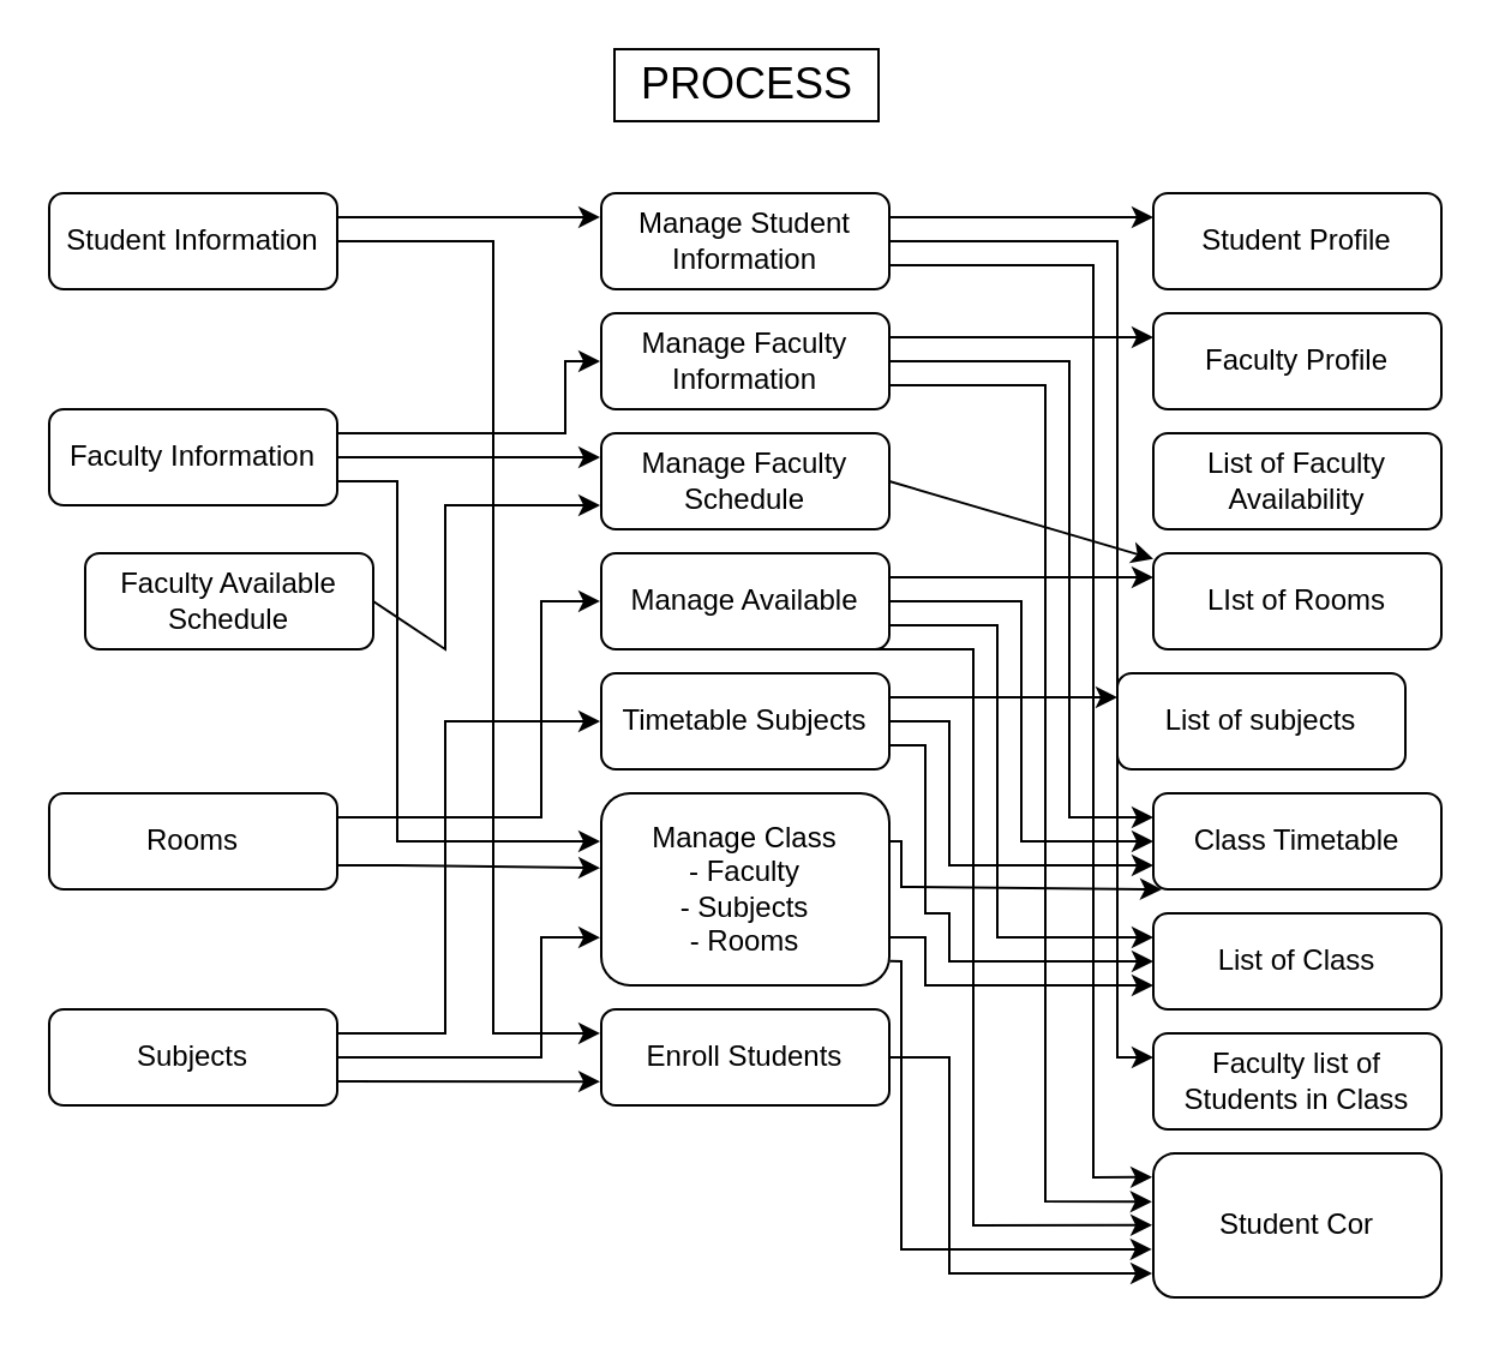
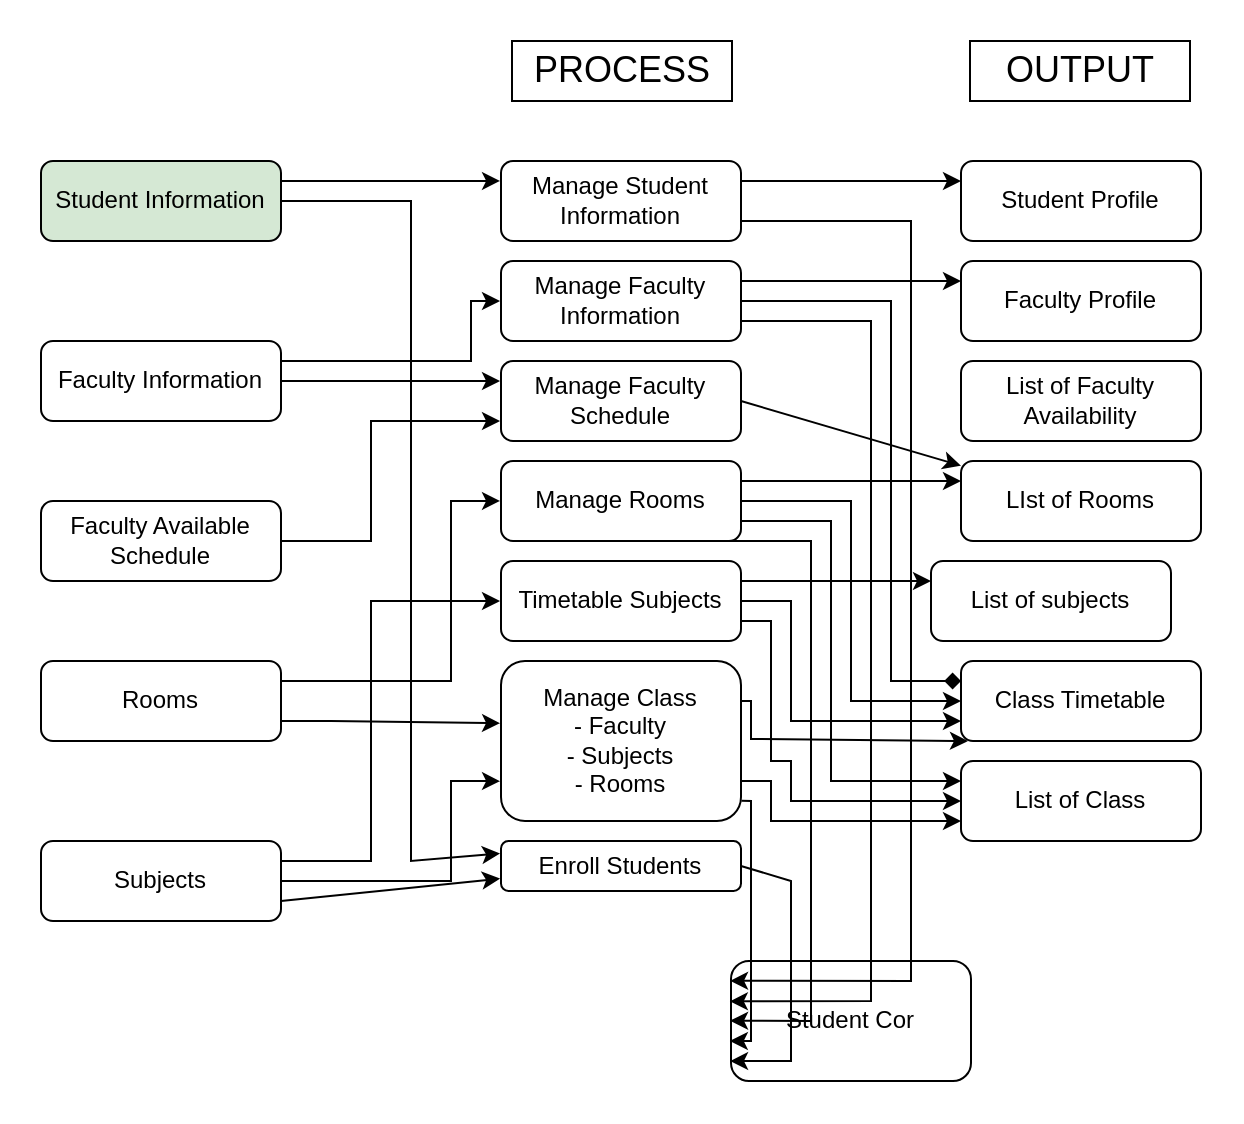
  <mxCell id="0" />
  <mxCell id="1" parent="0" />
- <mxCell id="2" value="&lt;p align=&quot;center&quot; class=&quot;MsoNormal&quot;&gt;Student Information&lt;/p&gt;" style="rounded=1;whiteSpace=wrap;html=1;" vertex="1" parent="1"><mxGeometry x="20" y="80" width="120" height="40" as="geometry" /></mxCell>
+ <mxCell id="2" value="&lt;p align=&quot;center&quot; class=&quot;MsoNormal&quot;&gt;Student Information&lt;/p&gt;" style="rounded=1;whiteSpace=wrap;html=1;fillColor=#d5e8d4;" vertex="1" parent="1"><mxGeometry x="20" y="80" width="120" height="40" as="geometry" /></mxCell>
  <mxCell id="3" value="&lt;p align=&quot;center&quot; class=&quot;MsoNormal&quot;&gt;Faculty Information&lt;/p&gt;" style="rounded=1;whiteSpace=wrap;html=1;" vertex="1" parent="1"><mxGeometry x="20" y="170" width="120" height="40" as="geometry" /></mxCell>
  <mxCell id="4" value="&lt;p align=&quot;center&quot; class=&quot;MsoNormal&quot;&gt;Subjects&lt;/p&gt;" style="rounded=1;whiteSpace=wrap;html=1;" vertex="1" parent="1"><mxGeometry x="20" y="420" width="120" height="40" as="geometry" /></mxCell>
- <mxCell id="5" value="&lt;p align=&quot;center&quot; class=&quot;MsoNormal&quot;&gt;Faculty Available Schedule&lt;/p&gt;" style="rounded=1;whiteSpace=wrap;html=1;" vertex="1" parent="1"><mxGeometry x="35" y="230" width="120" height="40" as="geometry" /></mxCell>
+ <mxCell id="5" value="&lt;p align=&quot;center&quot; class=&quot;MsoNormal&quot;&gt;Faculty Available Schedule&lt;/p&gt;" style="rounded=1;whiteSpace=wrap;html=1;" vertex="1" parent="1"><mxGeometry x="20" y="250" width="120" height="40" as="geometry" /></mxCell>
  <mxCell id="6" value="&lt;p align=&quot;center&quot; class=&quot;MsoNormal&quot;&gt;Rooms&lt;/p&gt;" style="rounded=1;whiteSpace=wrap;html=1;" vertex="1" parent="1"><mxGeometry x="20" y="330" width="120" height="40" as="geometry" /></mxCell>
  <mxCell id="7" value="&lt;p align=&quot;center&quot; class=&quot;MsoNormal&quot;&gt;Manage Student Information&lt;/p&gt;" style="rounded=1;whiteSpace=wrap;html=1;" vertex="1" parent="1"><mxGeometry x="250" y="80" width="120" height="40" as="geometry" /></mxCell>
  <mxCell id="8" value="&lt;p align=&quot;center&quot; class=&quot;MsoNormal&quot;&gt;Manage Faculty Information&lt;/p&gt;" style="rounded=1;whiteSpace=wrap;html=1;" vertex="1" parent="1"><mxGeometry x="250" y="130" width="120" height="40" as="geometry" /></mxCell>
  <mxCell id="9" value="&lt;p align=&quot;center&quot; class=&quot;MsoNormal&quot;&gt;Manage Faculty Schedule&lt;/p&gt;" style="rounded=1;whiteSpace=wrap;html=1;" vertex="1" parent="1"><mxGeometry x="250" y="180" width="120" height="40" as="geometry" /></mxCell>
  <mxCell id="10" value="&lt;p align=&quot;center&quot; class=&quot;MsoNormal&quot;&gt;Manage Class&lt;br&gt;- Faculty&lt;br&gt;- Subjects&lt;br&gt;- Rooms&lt;/p&gt;" style="rounded=1;whiteSpace=wrap;html=1;" vertex="1" parent="1"><mxGeometry x="250" y="330" width="120" height="80" as="geometry" /></mxCell>
- <mxCell id="11" value="&lt;p align=&quot;center&quot; class=&quot;MsoNormal&quot;&gt;Enroll Students&lt;/p&gt;" style="rounded=1;whiteSpace=wrap;html=1;" vertex="1" parent="1"><mxGeometry x="250" y="420" width="120" height="40" as="geometry" /></mxCell>
- <mxCell id="12" value="&lt;p align=&quot;center&quot; class=&quot;MsoNormal&quot;&gt;Manage Available&lt;/p&gt;" style="rounded=1;whiteSpace=wrap;html=1;" vertex="1" parent="1"><mxGeometry x="250" y="230" width="120" height="40" as="geometry" /></mxCell>
+ <mxCell id="11" value="&lt;p align=&quot;center&quot; class=&quot;MsoNormal&quot;&gt;Enroll Students&lt;/p&gt;" style="rounded=1;whiteSpace=wrap;html=1;" vertex="1" parent="1"><mxGeometry x="250" y="420" width="120" height="25" as="geometry" /></mxCell>
+ <mxCell id="12" value="&lt;p align=&quot;center&quot; class=&quot;MsoNormal&quot;&gt;Manage Rooms&lt;/p&gt;" style="rounded=1;whiteSpace=wrap;html=1;" vertex="1" parent="1"><mxGeometry x="250" y="230" width="120" height="40" as="geometry" /></mxCell>
  <mxCell id="13" value="&lt;p align=&quot;center&quot; class=&quot;MsoNormal&quot;&gt;Timetable Subjects&lt;/p&gt;" style="rounded=1;whiteSpace=wrap;html=1;" vertex="1" parent="1"><mxGeometry x="250" y="280" width="120" height="40" as="geometry" /></mxCell>
  <mxCell id="14" value="" style="endArrow=classic;html=1;rounded=0;entryX=-0.004;entryY=0.249;entryDx=0;entryDy=0;exitX=1;exitY=0.5;exitDx=0;exitDy=0;entryPerimeter=0;" edge="1" parent="1" source="2" target="11"><mxGeometry width="50" height="50" relative="1" as="geometry"><mxPoint x="140" y="540" as="sourcePoint" /><mxPoint x="190" y="490" as="targetPoint" /><Array as="points"><mxPoint x="205" y="100" /><mxPoint x="205" y="430" /></Array></mxGeometry></mxCell>
  <mxCell id="15" value="" style="endArrow=classic;html=1;rounded=0;entryX=-0.004;entryY=0.25;entryDx=0;entryDy=0;entryPerimeter=0;" edge="1" parent="1" source="3" target="9"><mxGeometry width="50" height="50" relative="1" as="geometry"><mxPoint x="140" y="170" as="sourcePoint" /><mxPoint x="150" y="490" as="targetPoint" /></mxGeometry></mxCell>
- <mxCell id="16" value="" style="endArrow=classic;html=1;rounded=0;exitX=1;exitY=0.75;exitDx=0;exitDy=0;entryX=-0.004;entryY=0.25;entryDx=0;entryDy=0;entryPerimeter=0;" edge="1" parent="1" source="3" target="10"><mxGeometry width="50" height="50" relative="1" as="geometry"><mxPoint x="130" y="520" as="sourcePoint" /><mxPoint x="180" y="470" as="targetPoint" /><Array as="points"><mxPoint x="165" y="200" /><mxPoint x="165" y="350" /></Array></mxGeometry></mxCell>
  <mxCell id="17" value="" style="endArrow=classic;html=1;rounded=0;exitX=1;exitY=0.5;exitDx=0;exitDy=0;exitPerimeter=0;entryX=-0.004;entryY=0.751;entryDx=0;entryDy=0;entryPerimeter=0;" edge="1" parent="1" source="4" target="10"><mxGeometry width="50" height="50" relative="1" as="geometry"><mxPoint x="70" y="460" as="sourcePoint" /><mxPoint x="240" y="390" as="targetPoint" /><Array as="points"><mxPoint x="225" y="440" /><mxPoint x="225" y="390" /></Array></mxGeometry></mxCell>
  <mxCell id="18" value="" style="endArrow=classic;html=1;rounded=0;exitX=1;exitY=0.75;exitDx=0;exitDy=0;entryX=-0.004;entryY=0.389;entryDx=0;entryDy=0;entryPerimeter=0;" edge="1" parent="1" source="6" target="10"><mxGeometry width="50" height="50" relative="1" as="geometry"><mxPoint x="90" y="460" as="sourcePoint" /><mxPoint x="245" y="360" as="targetPoint" /><Array as="points"><mxPoint x="165" y="360" /></Array></mxGeometry></mxCell>
  <mxCell id="19" value="" style="endArrow=classic;html=1;rounded=0;exitX=1;exitY=0.25;exitDx=0;exitDy=0;entryX=-0.004;entryY=0.5;entryDx=0;entryDy=0;entryPerimeter=0;" edge="1" parent="1" source="3" target="8"><mxGeometry width="50" height="50" relative="1" as="geometry"><mxPoint x="20" y="290" as="sourcePoint" /><mxPoint x="70" y="240" as="targetPoint" /><Array as="points"><mxPoint x="235" y="180" /><mxPoint x="235" y="150" /></Array></mxGeometry></mxCell>
  <mxCell id="20" value="" style="endArrow=classic;html=1;rounded=0;exitX=1;exitY=0.5;exitDx=0;exitDy=0;entryX=-0.004;entryY=0.75;entryDx=0;entryDy=0;entryPerimeter=0;" edge="1" parent="1" source="5" target="9"><mxGeometry width="50" height="50" relative="1" as="geometry"><mxPoint x="70" y="350" as="sourcePoint" /><mxPoint x="120" y="300" as="targetPoint" /><Array as="points"><mxPoint x="185" y="270" /><mxPoint x="185" y="210" /></Array></mxGeometry></mxCell>
  <mxCell id="21" value="" style="endArrow=classic;html=1;rounded=0;exitX=1;exitY=0.25;exitDx=0;exitDy=0;entryX=-0.004;entryY=0.249;entryDx=0;entryDy=0;entryPerimeter=0;" edge="1" parent="1" source="2" target="7"><mxGeometry width="50" height="50" relative="1" as="geometry"><mxPoint x="140" y="90" as="sourcePoint" /><mxPoint x="250" y="90" as="targetPoint" /></mxGeometry></mxCell>
  <mxCell id="22" value="" style="endArrow=classic;html=1;rounded=0;exitX=1;exitY=0.25;exitDx=0;exitDy=0;entryX=-0.004;entryY=0.499;entryDx=0;entryDy=0;entryPerimeter=0;" edge="1" parent="1" source="6" target="12"><mxGeometry width="50" height="50" relative="1" as="geometry"><mxPoint x="100" y="660" as="sourcePoint" /><mxPoint x="150" y="610" as="targetPoint" /><Array as="points"><mxPoint x="225" y="340" /><mxPoint x="225" y="250" /></Array></mxGeometry></mxCell>
  <mxCell id="23" value="" style="endArrow=classic;html=1;rounded=0;exitX=1;exitY=0.25;exitDx=0;exitDy=0;entryX=-0.004;entryY=0.5;entryDx=0;entryDy=0;entryPerimeter=0;" edge="1" parent="1" source="4" target="13"><mxGeometry width="50" height="50" relative="1" as="geometry"><mxPoint x="190" y="620" as="sourcePoint" /><mxPoint x="240" y="570" as="targetPoint" /><Array as="points"><mxPoint x="185" y="430" /><mxPoint x="185" y="300" /></Array></mxGeometry></mxCell>
  <mxCell id="24" value="&lt;p align=&quot;center&quot; class=&quot;MsoNormal&quot;&gt;Student Profile&lt;/p&gt;" style="rounded=1;whiteSpace=wrap;html=1;" vertex="1" parent="1"><mxGeometry x="480" y="80" width="120" height="40" as="geometry" /></mxCell>
  <mxCell id="25" value="&lt;p align=&quot;center&quot; class=&quot;MsoNormal&quot;&gt;Faculty Profile&lt;/p&gt;" style="rounded=1;whiteSpace=wrap;html=1;" vertex="1" parent="1"><mxGeometry x="480" y="130" width="120" height="40" as="geometry" /></mxCell>
  <mxCell id="26" value="List of Faculty Availability" style="rounded=1;whiteSpace=wrap;html=1;" vertex="1" parent="1"><mxGeometry x="480" y="180" width="120" height="40" as="geometry" /></mxCell>
  <mxCell id="27" value="&lt;p align=&quot;center&quot; class=&quot;MsoNormal&quot;&gt;LIst of Rooms&lt;/p&gt;" style="rounded=1;whiteSpace=wrap;html=1;" vertex="1" parent="1"><mxGeometry x="480" y="230" width="120" height="40" as="geometry" /></mxCell>
  <mxCell id="28" value="&lt;p align=&quot;center&quot; class=&quot;MsoNormal&quot;&gt;List of subjects&lt;/p&gt;" style="rounded=1;whiteSpace=wrap;html=1;" vertex="1" parent="1"><mxGeometry x="465" y="280" width="120" height="40" as="geometry" /></mxCell>
  <mxCell id="29" value="&lt;p align=&quot;center&quot; class=&quot;MsoNormal&quot;&gt;Class Timetable&lt;/p&gt;" style="rounded=1;whiteSpace=wrap;html=1;" vertex="1" parent="1"><mxGeometry x="480" y="330" width="120" height="40" as="geometry" /></mxCell>
  <mxCell id="30" value="&lt;p align=&quot;center&quot; class=&quot;MsoNormal&quot;&gt;List of Class&lt;/p&gt;" style="rounded=1;whiteSpace=wrap;html=1;" vertex="1" parent="1"><mxGeometry x="480" y="380" width="120" height="40" as="geometry" /></mxCell>
- <mxCell id="31" value="&lt;p align=&quot;center&quot; class=&quot;MsoNormal&quot;&gt;Faculty list of Students in Class&lt;/p&gt;" style="rounded=1;whiteSpace=wrap;html=1;" vertex="1" parent="1"><mxGeometry x="480" y="430" width="120" height="40" as="geometry" /></mxCell>
  <mxCell id="32" value="" style="endArrow=classic;html=1;rounded=0;exitX=1;exitY=0.75;exitDx=0;exitDy=0;entryX=-0.004;entryY=0.752;entryDx=0;entryDy=0;entryPerimeter=0;" edge="1" parent="1" source="4" target="11"><mxGeometry width="50" height="50" relative="1" as="geometry"><mxPoint x="370" y="660" as="sourcePoint" /><mxPoint x="420" y="610" as="targetPoint" /></mxGeometry></mxCell>
- <mxCell id="33" value="&lt;p align=&quot;center&quot; class=&quot;MsoNormal&quot;&gt;Student Cor&lt;/p&gt;" style="rounded=1;whiteSpace=wrap;html=1;" vertex="1" parent="1"><mxGeometry x="480" y="480" width="120" height="60" as="geometry" /></mxCell>
+ <mxCell id="33" value="&lt;p align=&quot;center&quot; class=&quot;MsoNormal&quot;&gt;Student Cor&lt;/p&gt;" style="rounded=1;whiteSpace=wrap;html=1;" vertex="1" parent="1"><mxGeometry x="365" y="480" width="120" height="60" as="geometry" /></mxCell>
  <mxCell id="34" value="" style="endArrow=classic;html=1;rounded=0;exitX=1;exitY=0.25;exitDx=0;exitDy=0;entryX=0;entryY=0.25;entryDx=0;entryDy=0;" edge="1" parent="1" source="7" target="24"><mxGeometry width="50" height="50" relative="1" as="geometry"><mxPoint x="360" y="680" as="sourcePoint" /><mxPoint x="410" y="630" as="targetPoint" /></mxGeometry></mxCell>
- <mxCell id="35" value="" style="endArrow=classic;html=1;rounded=0;exitX=1;exitY=0.5;exitDx=0;exitDy=0;entryX=0;entryY=0.25;entryDx=0;entryDy=0;" edge="1" parent="1" source="7" target="31"><mxGeometry width="50" height="50" relative="1" as="geometry"><mxPoint x="370" y="130" as="sourcePoint" /><mxPoint x="480" y="140" as="targetPoint" /><Array as="points"><mxPoint x="465" y="100" /><mxPoint x="465" y="200" /><mxPoint x="465" y="310" /><mxPoint x="465" y="440" /></Array></mxGeometry></mxCell>
  <mxCell id="36" value="" style="endArrow=classic;html=1;rounded=0;entryX=-0.004;entryY=0.165;entryDx=0;entryDy=0;entryPerimeter=0;" edge="1" parent="1" target="33"><mxGeometry width="50" height="50" relative="1" as="geometry"><mxPoint x="370" y="110" as="sourcePoint" /><mxPoint x="475" y="490" as="targetPoint" /><Array as="points"><mxPoint x="455" y="110" /><mxPoint x="455" y="230" /><mxPoint x="455" y="350" /><mxPoint x="455" y="490" /></Array></mxGeometry></mxCell>
- <mxCell id="37" value="" style="endArrow=classic;html=1;rounded=0;exitX=1;exitY=0.5;exitDx=0;exitDy=0;entryX=0;entryY=0.25;entryDx=0;entryDy=0;" edge="1" parent="1" source="8" target="29"><mxGeometry width="50" height="50" relative="1" as="geometry"><mxPoint x="390" y="200" as="sourcePoint" /><mxPoint x="500" y="240" as="targetPoint" /><Array as="points"><mxPoint x="445" y="150" /><mxPoint x="445" y="240" /><mxPoint x="445" y="270" /><mxPoint x="445" y="340" /></Array></mxGeometry></mxCell>
+ <mxCell id="37" value="" style="endArrow=diamond;html=1;rounded=0;exitX=1;exitY=0.5;exitDx=0;exitDy=0;entryX=0;entryY=0.25;entryDx=0;entryDy=0;" edge="1" parent="1" source="8" target="29"><mxGeometry width="50" height="50" relative="1" as="geometry"><mxPoint x="390" y="200" as="sourcePoint" /><mxPoint x="500" y="240" as="targetPoint" /><Array as="points"><mxPoint x="445" y="150" /><mxPoint x="445" y="240" /><mxPoint x="445" y="270" /><mxPoint x="445" y="340" /></Array></mxGeometry></mxCell>
  <mxCell id="38" value="" style="endArrow=classic;html=1;rounded=0;exitX=1;exitY=0.5;exitDx=0;exitDy=0;entryX=0;entryY=0.5;entryDx=0;entryDy=0;" edge="1" parent="1"><mxGeometry width="50" height="50" relative="1" as="geometry"><mxPoint x="370" y="140" as="sourcePoint" /><mxPoint x="480" y="140" as="targetPoint" /></mxGeometry></mxCell>
  <mxCell id="39" value="" style="endArrow=classic;html=1;rounded=0;exitX=1;exitY=0.75;exitDx=0;exitDy=0;entryX=-0.005;entryY=0.336;entryDx=0;entryDy=0;entryPerimeter=0;" edge="1" parent="1" source="8" target="33"><mxGeometry width="50" height="50" relative="1" as="geometry"><mxPoint x="370" y="380" as="sourcePoint" /><mxPoint x="480" y="620" as="targetPoint" /><Array as="points"><mxPoint x="435" y="160" /><mxPoint x="435" y="360" /><mxPoint x="435" y="430" /><mxPoint x="435" y="500" /></Array></mxGeometry></mxCell>
  <mxCell id="40" value="" style="endArrow=classic;html=1;rounded=0;exitX=1;exitY=0.5;exitDx=0;exitDy=0;" edge="1" parent="1" source="9" target="27"><mxGeometry width="50" height="50" relative="1" as="geometry"><mxPoint x="410" y="630" as="sourcePoint" /><mxPoint x="460" y="580" as="targetPoint" /></mxGeometry></mxCell>
  <mxCell id="41" value="" style="endArrow=classic;html=1;rounded=0;exitX=1;exitY=0.25;exitDx=0;exitDy=0;entryX=0;entryY=0.25;entryDx=0;entryDy=0;" edge="1" parent="1" source="12" target="27"><mxGeometry width="50" height="50" relative="1" as="geometry"><mxPoint x="320" y="610" as="sourcePoint" /><mxPoint x="370" y="560" as="targetPoint" /></mxGeometry></mxCell>
  <mxCell id="42" value="" style="endArrow=classic;html=1;rounded=0;exitX=1;exitY=0.5;exitDx=0;exitDy=0;entryX=0;entryY=0.5;entryDx=0;entryDy=0;" edge="1" parent="1" source="12" target="29"><mxGeometry width="50" height="50" relative="1" as="geometry"><mxPoint x="370" y="290" as="sourcePoint" /><mxPoint x="480" y="400" as="targetPoint" /><Array as="points"><mxPoint x="425" y="250" /><mxPoint x="425" y="350" /></Array></mxGeometry></mxCell>
  <mxCell id="43" value="" style="endArrow=classic;html=1;rounded=0;exitX=1;exitY=0.75;exitDx=0;exitDy=0;entryX=0;entryY=0.25;entryDx=0;entryDy=0;" edge="1" parent="1" source="12" target="30"><mxGeometry width="50" height="50" relative="1" as="geometry"><mxPoint x="370" y="320" as="sourcePoint" /><mxPoint x="480" y="430" as="targetPoint" /><Array as="points"><mxPoint x="415" y="260" /><mxPoint x="415" y="390" /></Array></mxGeometry></mxCell>
  <mxCell id="44" value="" style="endArrow=classic;html=1;rounded=0;entryX=-0.004;entryY=0.498;entryDx=0;entryDy=0;exitX=0.929;exitY=1;exitDx=0;exitDy=0;exitPerimeter=0;entryPerimeter=0;" edge="1" parent="1" source="12" target="33"><mxGeometry width="50" height="50" relative="1" as="geometry"><mxPoint x="375" y="270" as="sourcePoint" /><mxPoint x="480" y="424.68" as="targetPoint" /><Array as="points"><mxPoint x="405" y="270" /><mxPoint x="405" y="460" /><mxPoint x="405" y="510" /></Array></mxGeometry></mxCell>
  <mxCell id="45" value="" style="endArrow=classic;html=1;rounded=0;entryX=0;entryY=0.25;entryDx=0;entryDy=0;exitX=1;exitY=0.25;exitDx=0;exitDy=0;" edge="1" parent="1" source="13" target="28"><mxGeometry width="50" height="50" relative="1" as="geometry"><mxPoint x="385" y="290" as="sourcePoint" /><mxPoint x="310" y="610" as="targetPoint" /></mxGeometry></mxCell>
  <mxCell id="46" value="" style="endArrow=classic;html=1;rounded=0;exitX=1;exitY=0.5;exitDx=0;exitDy=0;" edge="1" parent="1" source="13"><mxGeometry width="50" height="50" relative="1" as="geometry"><mxPoint x="370" y="300" as="sourcePoint" /><mxPoint x="480" y="360" as="targetPoint" /><Array as="points"><mxPoint x="395" y="300" /><mxPoint x="395" y="360" /></Array></mxGeometry></mxCell>
  <mxCell id="47" value="" style="endArrow=classic;html=1;rounded=0;exitX=1;exitY=0.75;exitDx=0;exitDy=0;entryX=0;entryY=0.5;entryDx=0;entryDy=0;" edge="1" parent="1" source="13" target="30"><mxGeometry width="50" height="50" relative="1" as="geometry"><mxPoint x="330" y="580" as="sourcePoint" /><mxPoint x="380" y="530" as="targetPoint" /><Array as="points"><mxPoint x="385" y="310" /><mxPoint x="385" y="380" /><mxPoint x="395" y="380" /><mxPoint x="395" y="400" /></Array></mxGeometry></mxCell>
  <mxCell id="48" value="" style="endArrow=classic;html=1;rounded=0;exitX=1;exitY=0.25;exitDx=0;exitDy=0;entryX=0.029;entryY=1;entryDx=0;entryDy=0;entryPerimeter=0;" edge="1" parent="1" source="10" target="29"><mxGeometry width="50" height="50" relative="1" as="geometry"><mxPoint x="340" y="600" as="sourcePoint" /><mxPoint x="475" y="370" as="targetPoint" /><Array as="points"><mxPoint x="375" y="350" /><mxPoint x="375" y="369" /></Array></mxGeometry></mxCell>
  <mxCell id="49" value="" style="endArrow=classic;html=1;rounded=0;exitX=1;exitY=0.75;exitDx=0;exitDy=0;entryX=0;entryY=0.75;entryDx=0;entryDy=0;" edge="1" parent="1" source="10" target="30"><mxGeometry width="50" height="50" relative="1" as="geometry"><mxPoint x="420" y="570" as="sourcePoint" /><mxPoint x="470" y="520" as="targetPoint" /><Array as="points"><mxPoint x="385" y="390" /><mxPoint x="385" y="410" /></Array></mxGeometry></mxCell>
  <mxCell id="50" value="" style="endArrow=classic;html=1;rounded=0;exitX=1.002;exitY=0.873;exitDx=0;exitDy=0;exitPerimeter=0;entryX=-0.005;entryY=0.666;entryDx=0;entryDy=0;entryPerimeter=0;" edge="1" parent="1" source="10" target="33"><mxGeometry width="50" height="50" relative="1" as="geometry"><mxPoint x="369" y="389.6" as="sourcePoint" /><mxPoint x="480" y="500" as="targetPoint" /><Array as="points"><mxPoint x="375" y="400" /><mxPoint x="375" y="520" /></Array></mxGeometry></mxCell>
  <mxCell id="51" value="" style="endArrow=classic;html=1;rounded=0;exitX=1;exitY=0.5;exitDx=0;exitDy=0;entryX=-0.004;entryY=0.834;entryDx=0;entryDy=0;entryPerimeter=0;" edge="1" parent="1" source="11" target="33"><mxGeometry width="50" height="50" relative="1" as="geometry"><mxPoint x="420" y="560" as="sourcePoint" /><mxPoint x="470" y="510" as="targetPoint" /><Array as="points"><mxPoint x="395" y="440" /><mxPoint x="395" y="480" /><mxPoint x="395" y="530" /></Array></mxGeometry></mxCell>
  <mxCell id="52" value="" style="group" vertex="1" connectable="0" parent="1"><mxGeometry x="25.5" y="20" width="569" height="30" as="geometry" /></mxCell>
  <mxCell id="53" value="&lt;span style=&quot;font-size: 18px;&quot;&gt;PROCESS&lt;/span&gt;" style="rounded=0;whiteSpace=wrap;html=1;" vertex="1" parent="52"><mxGeometry x="230" width="110" height="30" as="geometry" /></mxCell>
+ <mxCell id="54" value="&lt;span style=&quot;font-size: 18px;&quot;&gt;OUTPUT&lt;/span&gt;" style="rounded=0;whiteSpace=wrap;html=1;" vertex="1" parent="52"><mxGeometry x="459" width="110" height="30" as="geometry" /></mxCell>
